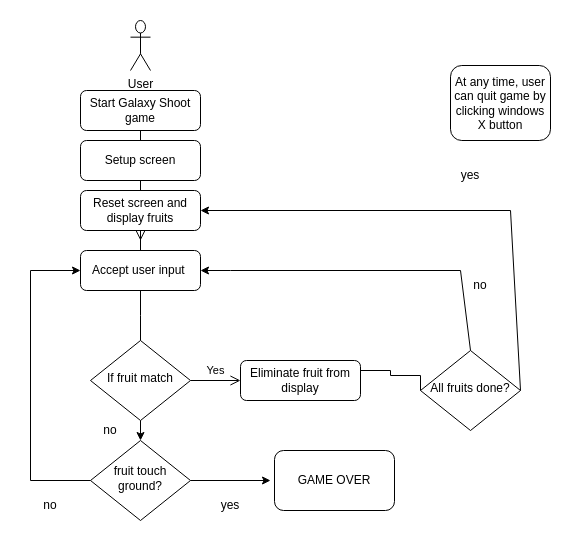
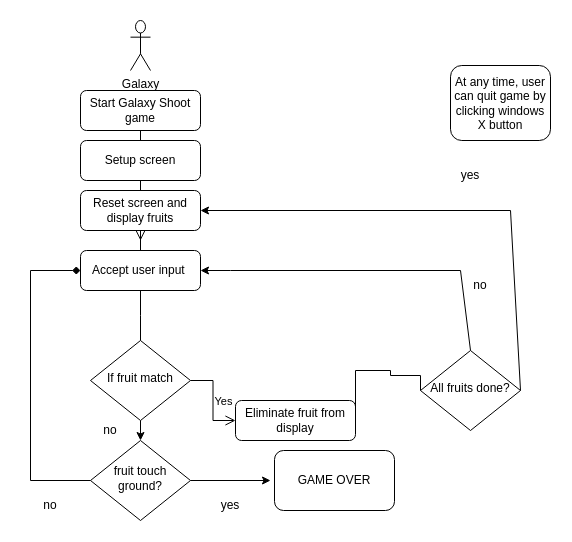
  <mxCell id="0" />
  <mxCell id="1" parent="0" />
  <mxCell id="2" value="" style="rounded=0;html=1;jettySize=auto;orthogonalLoop=1;fontSize=11;endArrow=block;endFill=0;endSize=8;strokeWidth=1;shadow=0;labelBackgroundColor=none;edgeStyle=orthogonalEdgeStyle;" parent="1" source="3" edge="1"><mxGeometry relative="1" as="geometry"><mxPoint x="140" y="160" as="targetPoint" /><Array as="points"><mxPoint x="140" y="150" /><mxPoint x="140" y="150" /></Array></mxGeometry></mxCell>
  <mxCell id="3" value="Start Galaxy Shoot game" style="rounded=1;whiteSpace=wrap;html=1;fontSize=12;glass=0;strokeWidth=1;shadow=0;" parent="1" vertex="1"><mxGeometry x="80" y="90" width="120" height="40" as="geometry" /></mxCell>
  <mxCell id="4" value="Yes" style="edgeStyle=orthogonalEdgeStyle;rounded=0;html=1;jettySize=auto;orthogonalLoop=1;fontSize=11;endArrow=open;endFill=0;endSize=8;strokeWidth=1;shadow=0;labelBackgroundColor=none;" parent="1" source="5" target="6" edge="1"><mxGeometry y="10" relative="1" as="geometry"><mxPoint as="offset" /></mxGeometry></mxCell>
  <mxCell id="5" value="If fruit match" style="rhombus;whiteSpace=wrap;html=1;shadow=0;fontFamily=Helvetica;fontSize=12;align=center;strokeWidth=1;spacing=6;spacingTop=-4;" parent="1" vertex="1"><mxGeometry x="90" y="340" width="100" height="80" as="geometry" /></mxCell>
- <mxCell id="6" value="Eliminate fruit from display" style="rounded=1;whiteSpace=wrap;html=1;fontSize=12;glass=0;strokeWidth=1;shadow=0;" parent="1" vertex="1"><mxGeometry x="240" y="360" width="120" height="40" as="geometry" /></mxCell>
+ <mxCell id="6" value="Eliminate fruit from display" style="rounded=1;whiteSpace=wrap;html=1;fontSize=12;glass=0;strokeWidth=1;shadow=0;" parent="1" vertex="1"><mxGeometry x="235" y="400" width="120" height="40" as="geometry" /></mxCell>
  <mxCell id="7" value="Setup screen" style="rounded=1;whiteSpace=wrap;html=1;fontSize=12;glass=0;strokeWidth=1;shadow=0;" vertex="1" parent="1"><mxGeometry x="80" y="140" width="120" height="40" as="geometry" /></mxCell>
  <mxCell id="8" value="" style="rounded=0;html=1;jettySize=auto;orthogonalLoop=1;fontSize=11;endArrow=block;endFill=0;endSize=8;strokeWidth=1;shadow=0;labelBackgroundColor=none;edgeStyle=orthogonalEdgeStyle;" edge="1" parent="1" source="7"><mxGeometry relative="1" as="geometry"><mxPoint x="160" y="150" as="sourcePoint" /><mxPoint x="140" y="240" as="targetPoint" /><Array as="points" /></mxGeometry></mxCell>
  <mxCell id="9" value="Reset screen and display fruits" style="rounded=1;whiteSpace=wrap;html=1;fontSize=12;glass=0;strokeWidth=1;shadow=0;" vertex="1" parent="1"><mxGeometry x="80" y="190" width="120" height="40" as="geometry" /></mxCell>
  <mxCell id="10" value="Accept user input&amp;nbsp;" style="rounded=1;whiteSpace=wrap;html=1;fontSize=12;glass=0;strokeWidth=1;shadow=0;" vertex="1" parent="1"><mxGeometry x="80" y="250" width="120" height="40" as="geometry" /></mxCell>
  <mxCell id="11" value="" style="rounded=0;html=1;jettySize=auto;orthogonalLoop=1;fontSize=11;endArrow=none;endFill=0;endSize=8;strokeWidth=1;shadow=0;labelBackgroundColor=none;edgeStyle=orthogonalEdgeStyle;startArrow=none;" edge="1" parent="1" source="9"><mxGeometry y="20" relative="1" as="geometry"><mxPoint as="offset" /><mxPoint x="140" y="230" as="sourcePoint" /><mxPoint x="140" y="240" as="targetPoint" /></mxGeometry></mxCell>
  <mxCell id="12" value="" style="rounded=0;html=1;jettySize=auto;orthogonalLoop=1;fontSize=11;endArrow=none;endFill=0;endSize=8;strokeWidth=1;shadow=0;labelBackgroundColor=none;edgeStyle=orthogonalEdgeStyle;startArrow=none;exitX=0.5;exitY=1;exitDx=0;exitDy=0;" edge="1" parent="1" source="10"><mxGeometry y="20" relative="1" as="geometry"><mxPoint as="offset" /><mxPoint x="140" y="320" as="sourcePoint" /><mxPoint x="140" y="340" as="targetPoint" /></mxGeometry></mxCell>
  <mxCell id="13" value="" style="rounded=0;html=1;jettySize=auto;orthogonalLoop=1;fontSize=11;endArrow=none;endFill=0;endSize=8;strokeWidth=1;shadow=0;labelBackgroundColor=none;edgeStyle=orthogonalEdgeStyle;startArrow=none;entryX=1;entryY=0.25;entryDx=0;entryDy=0;exitX=0;exitY=0.5;exitDx=0;exitDy=0;" edge="1" parent="1" source="14" target="6"><mxGeometry y="20" relative="1" as="geometry"><mxPoint as="offset" /><mxPoint x="410" y="390" as="sourcePoint" /><mxPoint x="150" y="300" as="targetPoint" /><Array as="points"><mxPoint x="390" y="375" /><mxPoint x="390" y="370" /></Array></mxGeometry></mxCell>
  <mxCell id="14" value="All fruits done?" style="rhombus;whiteSpace=wrap;html=1;shadow=0;fontFamily=Helvetica;fontSize=12;align=center;strokeWidth=1;spacing=6;spacingTop=-4;" vertex="1" parent="1"><mxGeometry x="420" y="350" width="100" height="80" as="geometry" /></mxCell>
  <mxCell id="15" value="" style="endArrow=classic;html=1;rounded=0;exitX=0.5;exitY=0;exitDx=0;exitDy=0;entryX=1;entryY=0.5;entryDx=0;entryDy=0;" edge="1" parent="1" source="14" target="10"><mxGeometry width="50" height="50" relative="1" as="geometry"><mxPoint x="310" y="350" as="sourcePoint" /><mxPoint x="360" y="300" as="targetPoint" /><Array as="points"><mxPoint x="460" y="270" /><mxPoint x="230" y="270" /></Array></mxGeometry></mxCell>
  <mxCell id="16" value="no" style="text;html=1;strokeColor=none;fillColor=none;align=center;verticalAlign=middle;whiteSpace=wrap;rounded=0;" vertex="1" parent="1"><mxGeometry x="450" y="270" width="60" height="30" as="geometry" /></mxCell>
  <mxCell id="17" value="" style="endArrow=classic;html=1;rounded=0;exitX=1;exitY=0.5;exitDx=0;exitDy=0;entryX=1;entryY=0.5;entryDx=0;entryDy=0;" edge="1" parent="1" source="14" target="9"><mxGeometry width="50" height="50" relative="1" as="geometry"><mxPoint x="310" y="420" as="sourcePoint" /><mxPoint x="550" y="390" as="targetPoint" /><Array as="points"><mxPoint x="510" y="210" /></Array></mxGeometry></mxCell>
  <mxCell id="18" value="At any time, user can quit game by clicking windows X button" style="rounded=1;whiteSpace=wrap;html=1;" vertex="1" parent="1"><mxGeometry x="450" y="65" width="100" height="75" as="geometry" /></mxCell>
  <mxCell id="19" value="yes" style="text;html=1;strokeColor=none;fillColor=none;align=center;verticalAlign=middle;whiteSpace=wrap;rounded=0;" vertex="1" parent="1"><mxGeometry x="440" y="140" width="60" height="70" as="geometry" /></mxCell>
- <mxCell id="20" value="User" style="shape=umlActor;verticalLabelPosition=bottom;verticalAlign=top;html=1;outlineConnect=0;" vertex="1" parent="1"><mxGeometry x="130" y="20" width="20" height="50" as="geometry" /></mxCell>
+ <mxCell id="20" value="Galaxy" style="shape=umlActor;verticalLabelPosition=bottom;verticalAlign=top;html=1;outlineConnect=0;" vertex="1" parent="1"><mxGeometry x="130" y="20" width="20" height="50" as="geometry" /></mxCell>
  <mxCell id="21" value="" style="endArrow=classic;html=1;rounded=0;exitX=0.5;exitY=1;exitDx=0;exitDy=0;" edge="1" parent="1" source="5"><mxGeometry width="50" height="50" relative="1" as="geometry"><mxPoint x="310" y="320" as="sourcePoint" /><mxPoint x="140" y="440" as="targetPoint" /></mxGeometry></mxCell>
  <mxCell id="22" value="no" style="text;html=1;strokeColor=none;fillColor=none;align=center;verticalAlign=middle;whiteSpace=wrap;rounded=0;" vertex="1" parent="1"><mxGeometry x="80" y="415" width="60" height="30" as="geometry" /></mxCell>
  <mxCell id="23" value="fruit touch ground?" style="rhombus;whiteSpace=wrap;html=1;shadow=0;fontFamily=Helvetica;fontSize=12;align=center;strokeWidth=1;spacing=6;spacingTop=-4;" vertex="1" parent="1"><mxGeometry x="90" y="440" width="100" height="80" as="geometry" /></mxCell>
  <mxCell id="24" value="" style="endArrow=classic;html=1;rounded=0;exitX=1;exitY=0.5;exitDx=0;exitDy=0;" edge="1" parent="1" source="23"><mxGeometry width="50" height="50" relative="1" as="geometry"><mxPoint x="310" y="530" as="sourcePoint" /><mxPoint x="270" y="480" as="targetPoint" /></mxGeometry></mxCell>
  <mxCell id="25" value="GAME OVER" style="rounded=1;whiteSpace=wrap;html=1;" vertex="1" parent="1"><mxGeometry x="274" y="450" width="120" height="60" as="geometry" /></mxCell>
  <mxCell id="26" value="yes" style="text;html=1;strokeColor=none;fillColor=none;align=center;verticalAlign=middle;whiteSpace=wrap;rounded=0;" vertex="1" parent="1"><mxGeometry x="200" y="490" width="60" height="30" as="geometry" /></mxCell>
- <mxCell id="27" value="" style="endArrow=classic;html=1;rounded=0;exitX=0;exitY=0.5;exitDx=0;exitDy=0;entryX=0;entryY=0.5;entryDx=0;entryDy=0;" edge="1" parent="1" source="23" target="10"><mxGeometry width="50" height="50" relative="1" as="geometry"><mxPoint x="310" y="380" as="sourcePoint" /><mxPoint x="360" y="330" as="targetPoint" /><Array as="points"><mxPoint x="30" y="480" /><mxPoint x="30" y="270" /></Array></mxGeometry></mxCell>
+ <mxCell id="27" value="" style="endArrow=diamond;html=1;rounded=0;exitX=0;exitY=0.5;exitDx=0;exitDy=0;entryX=0;entryY=0.5;entryDx=0;entryDy=0;" edge="1" parent="1" source="23" target="10"><mxGeometry width="50" height="50" relative="1" as="geometry"><mxPoint x="310" y="380" as="sourcePoint" /><mxPoint x="360" y="330" as="targetPoint" /><Array as="points"><mxPoint x="30" y="480" /><mxPoint x="30" y="270" /></Array></mxGeometry></mxCell>
  <mxCell id="28" value="no" style="text;html=1;strokeColor=none;fillColor=none;align=center;verticalAlign=middle;whiteSpace=wrap;rounded=0;" vertex="1" parent="1"><mxGeometry x="20" y="490" width="60" height="30" as="geometry" /></mxCell>
